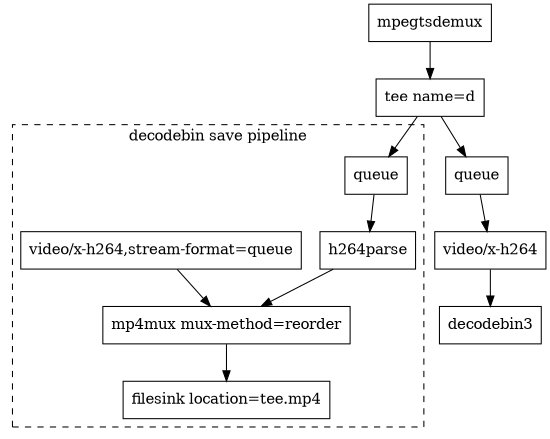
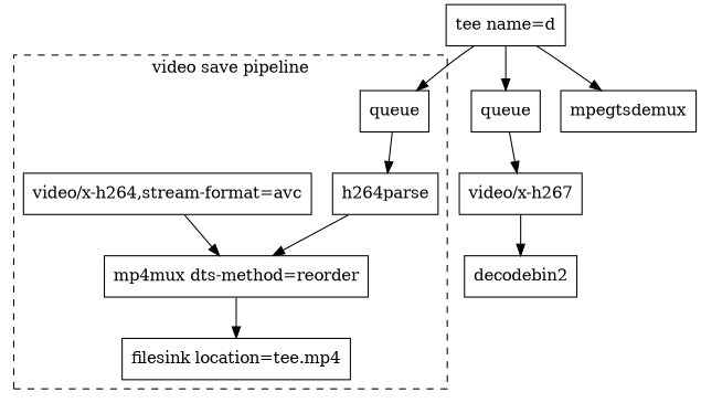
  digraph {
    node [shape=box]
    n1 [label=queue]
    h264parse
-   "video/x-h264,stream-format=avc" [label="video/x-h264,stream-format=queue"]
-   "mp4mux dts-method=reorder" [label="mp4mux mux-method=reorder"]
+   "video/x-h264,stream-format=avc"
+   "mp4mux dts-method=reorder"
    n5 [label="filesink location=tee.mp4"]
    n6 [label=queue]
-   "video/x-h264"
-   decodebin2 [label=decodebin3]
+   "video/x-h264" [label="video/x-h267"]
+   decodebin2
    mpegtsdemux
    "tee name=d"
    subgraph cluster_1 {
-     label="decodebin save pipeline"
+     label="video save pipeline"
      style=dashed
      n1
      h264parse
      "video/x-h264,stream-format=avc"
      "mp4mux dts-method=reorder"
      n5
    }
    n1 -> h264parse
    h264parse -> "mp4mux dts-method=reorder"
    "video/x-h264,stream-format=avc" -> "mp4mux dts-method=reorder"
    "mp4mux dts-method=reorder" -> n5
    n6 -> "video/x-h264"
    "video/x-h264" -> decodebin2
-   mpegtsdemux -> "tee name=d"
+   "tee name=d" -> mpegtsdemux
    "tee name=d" -> n1
    "tee name=d" -> n6
  }
